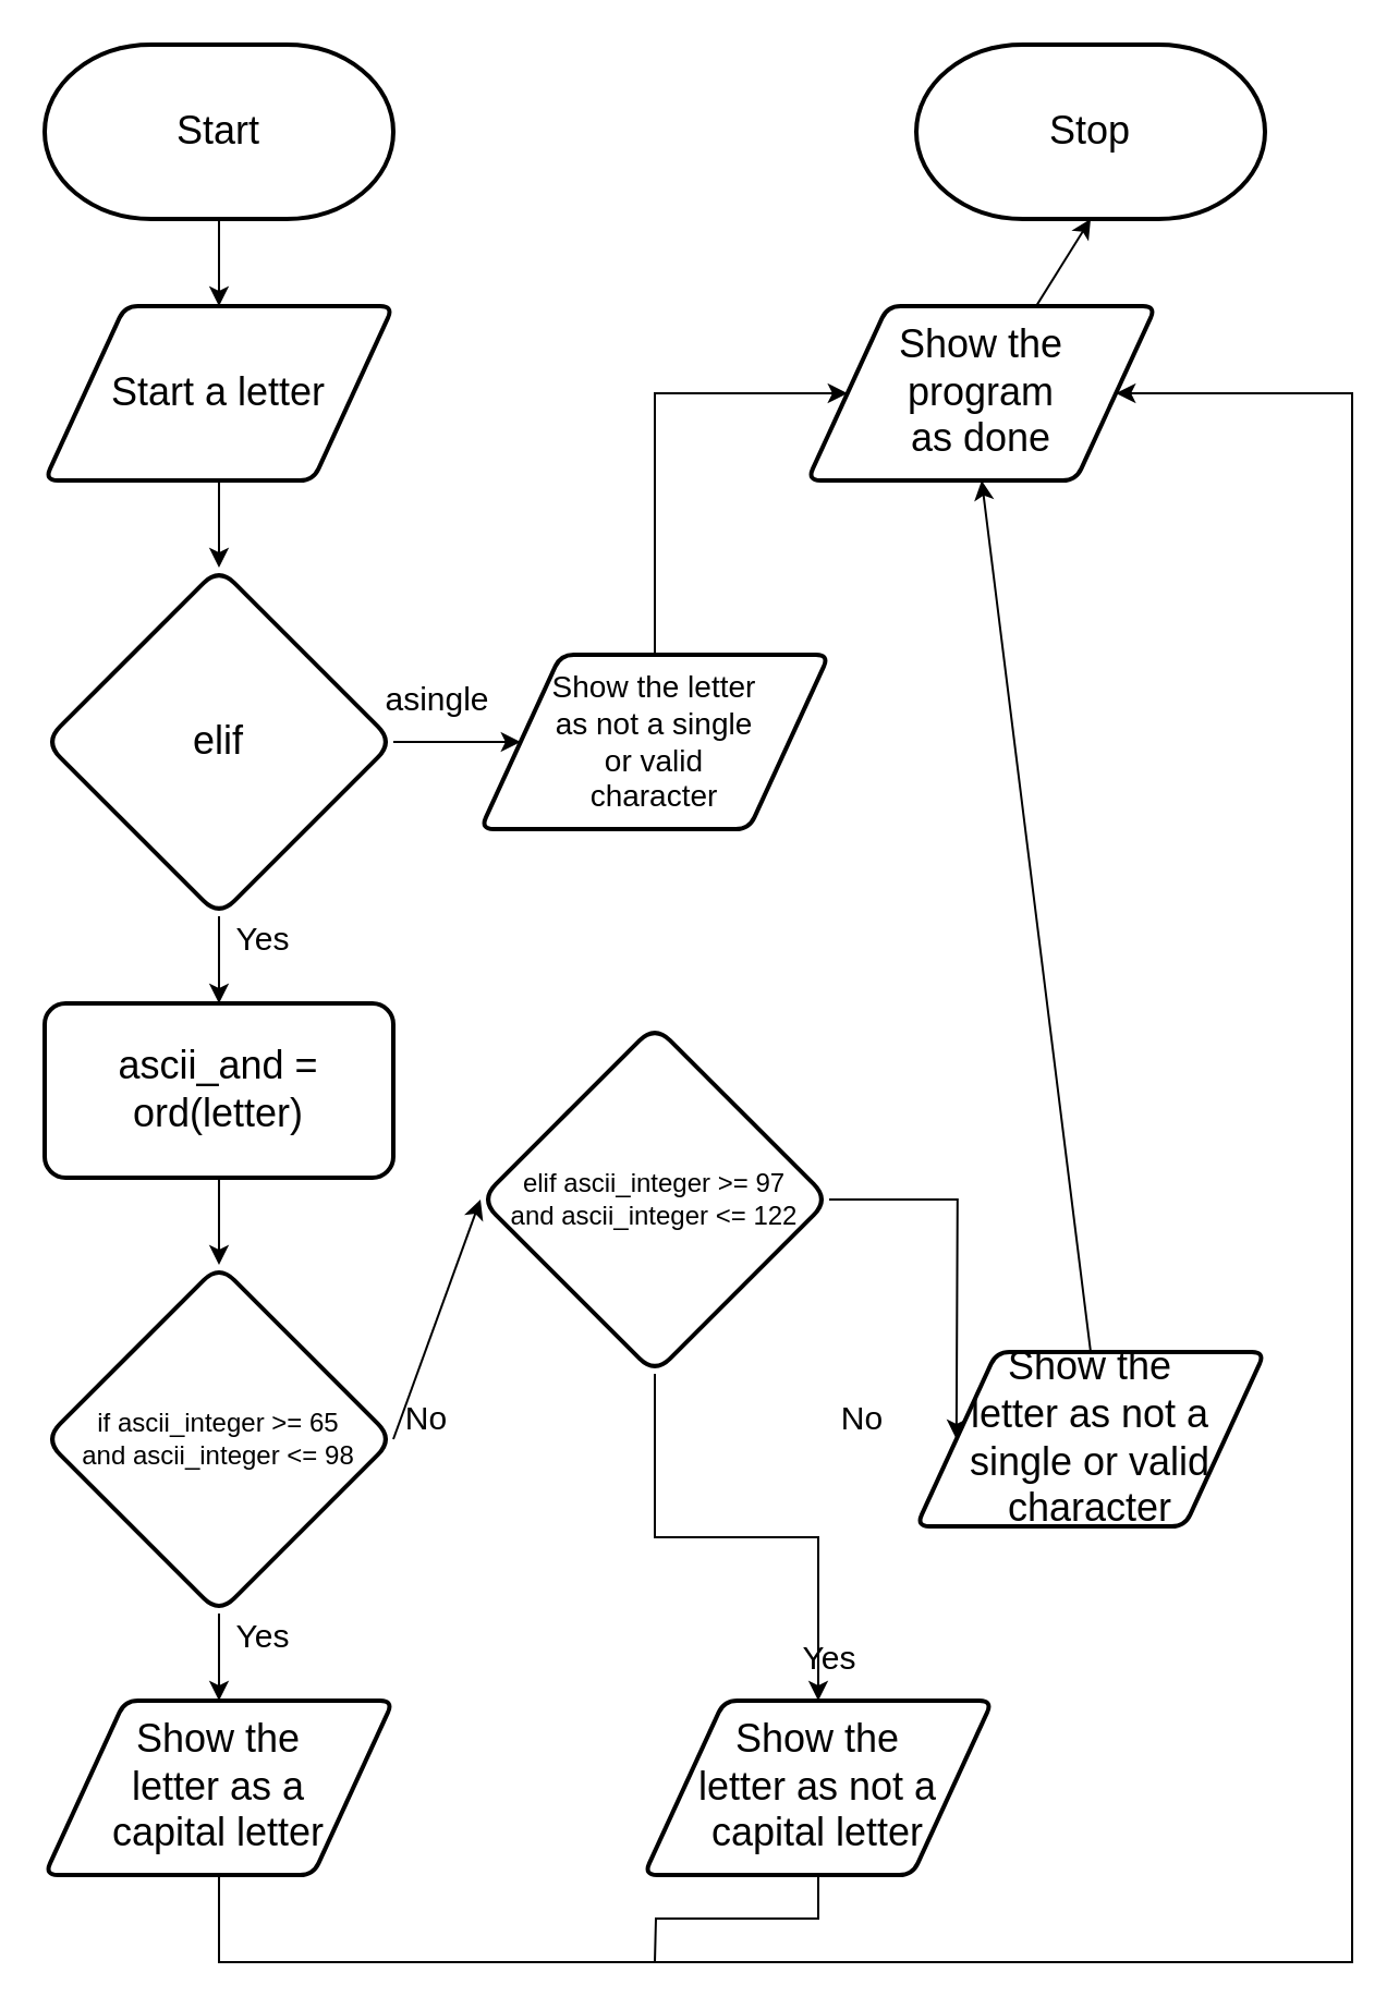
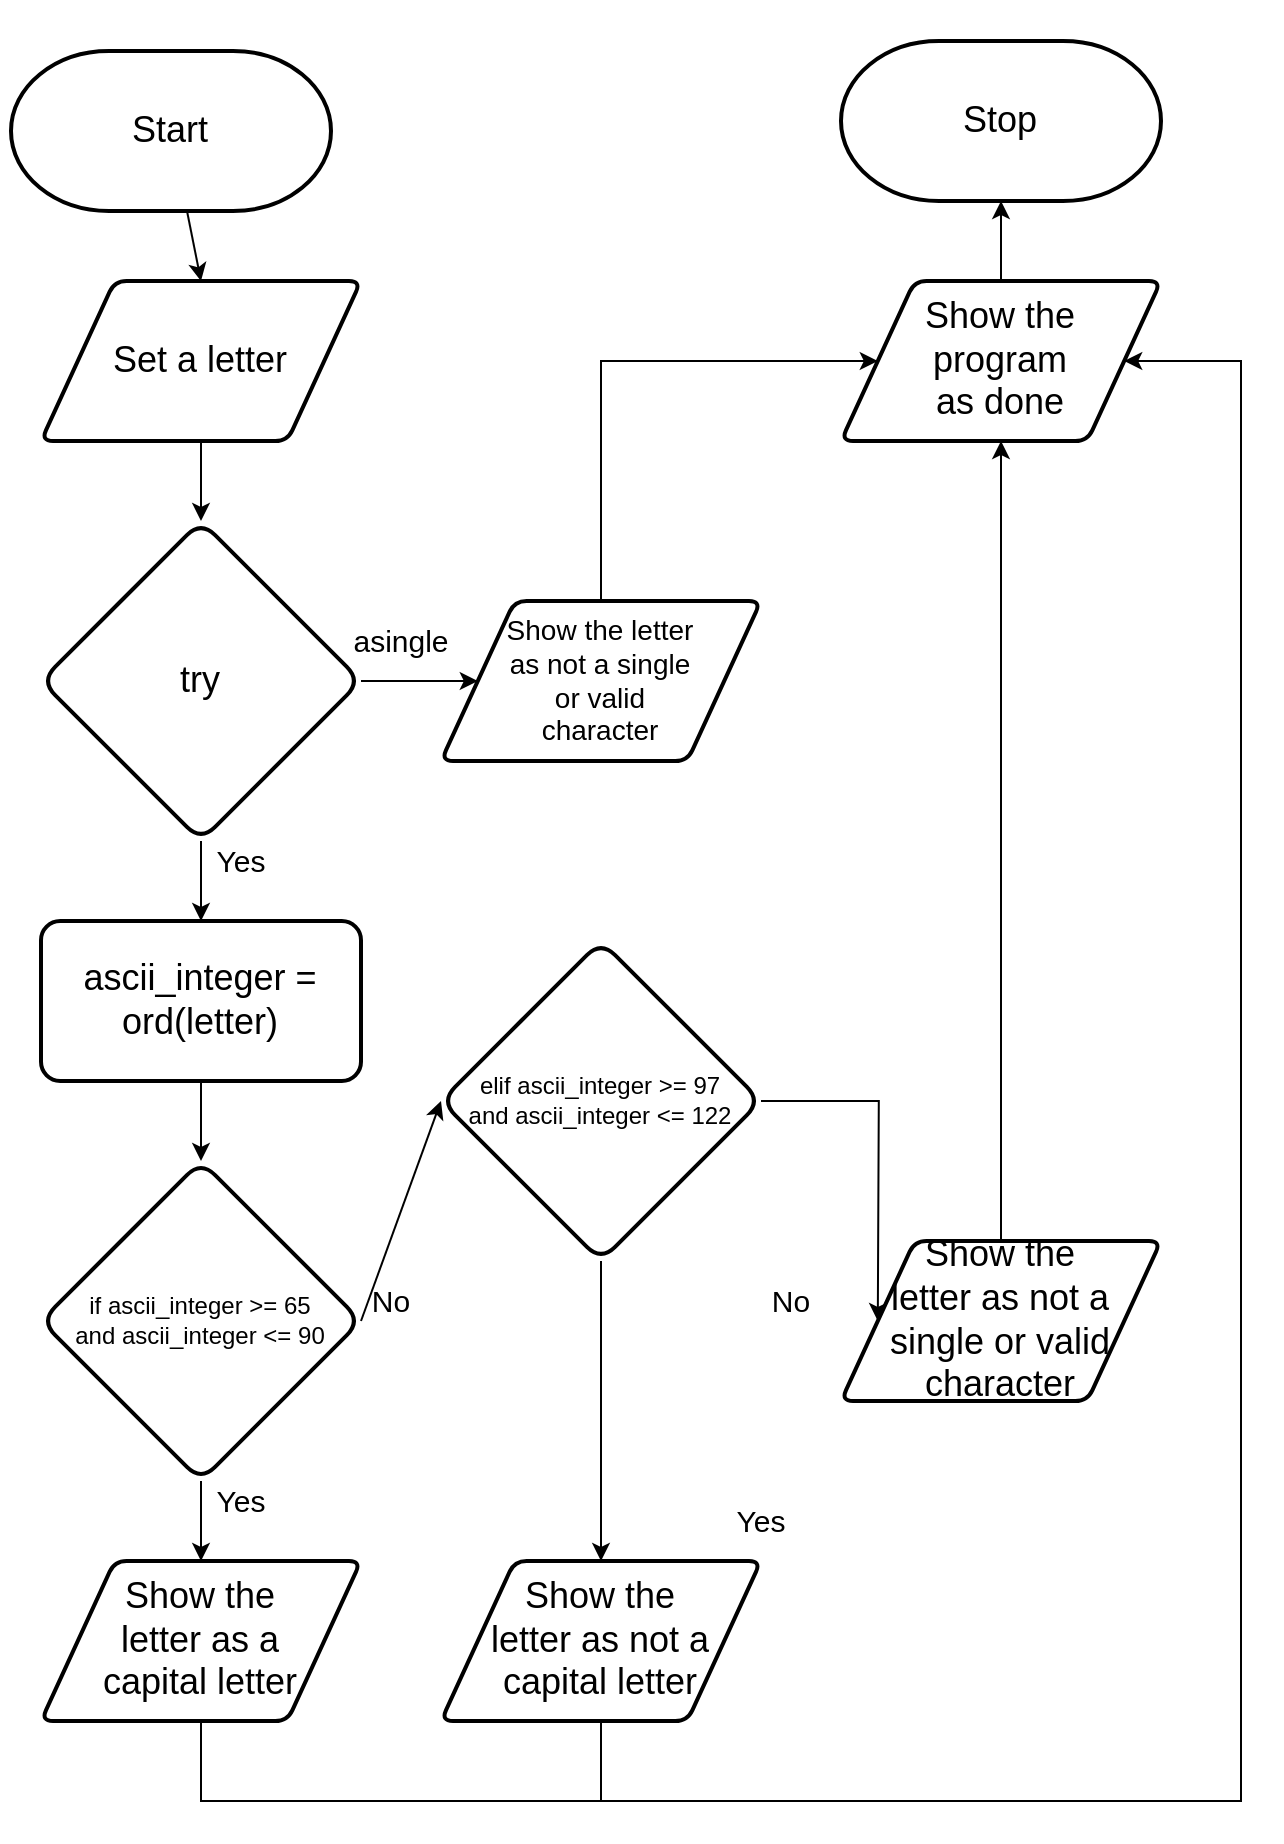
  <mxCell id="0" />
  <mxCell id="1" parent="0" />
  <mxCell id="2" style="edgeStyle=none;html=1;entryX=0.5;entryY=0;entryDx=0;entryDy=0;" parent="1" source="3" target="23" edge="1"><mxGeometry relative="1" as="geometry" /></mxCell>
- <mxCell id="3" value="&lt;font style=&quot;font-size: 18px&quot;&gt;Start&lt;/font&gt;" style="strokeWidth=2;html=1;shape=mxgraph.flowchart.terminator;whiteSpace=wrap;" parent="1" vertex="1"><mxGeometry width="160" height="80" as="geometry" x="20" y="20" /></mxCell>
+ <mxCell id="3" value="&lt;font style=&quot;font-size: 18px&quot;&gt;Start&lt;/font&gt;" style="strokeWidth=2;html=1;shape=mxgraph.flowchart.terminator;whiteSpace=wrap;" parent="1" vertex="1"><mxGeometry x="5" y="25" width="160" height="80" as="geometry" /></mxCell>
  <mxCell id="4" value="&lt;font style=&quot;font-size: 18px&quot;&gt;Stop&lt;/font&gt;" style="strokeWidth=2;html=1;shape=mxgraph.flowchart.terminator;whiteSpace=wrap;" parent="1" vertex="1"><mxGeometry x="420" width="160" height="80" as="geometry" y="20" /></mxCell>
  <mxCell id="5" style="edgeStyle=none;html=1;entryX=0.5;entryY=0;entryDx=0;entryDy=0;fontSize=18;" parent="1" edge="1"><mxGeometry relative="1" as="geometry"><mxPoint x="100" y="460" as="targetPoint" /><mxPoint x="100" y="420" as="sourcePoint" /></mxGeometry></mxCell>
  <mxCell id="6" style="edgeStyle=none;html=1;entryX=0.5;entryY=1;entryDx=0;entryDy=0;entryPerimeter=0;fontFamily=Helvetica;fontSize=15;fontColor=default;" parent="1" source="7" target="4" edge="1"><mxGeometry relative="1" as="geometry" /></mxCell>
- <mxCell id="7" value="Show the &lt;br&gt;program &lt;br&gt;as done" style="shape=parallelogram;html=1;strokeWidth=2;perimeter=parallelogramPerimeter;whiteSpace=wrap;rounded=1;arcSize=12;size=0.23;fontSize=18;" parent="1" vertex="1"><mxGeometry x="370" y="140" width="160" height="80" as="geometry" /></mxCell>
+ <mxCell id="7" value="Show the &lt;br&gt;program &lt;br&gt;as done" style="shape=parallelogram;html=1;strokeWidth=2;perimeter=parallelogramPerimeter;whiteSpace=wrap;rounded=1;arcSize=12;size=0.23;fontSize=18;" parent="1" vertex="1"><mxGeometry x="420" y="140" width="160" height="80" as="geometry" /></mxCell>
  <mxCell id="8" style="edgeStyle=none;html=1;entryX=0.5;entryY=0;entryDx=0;entryDy=0;fontSize=13;" parent="1" edge="1"><mxGeometry relative="1" as="geometry"><mxPoint x="100" y="220" as="sourcePoint" /><mxPoint x="100" y="260" as="targetPoint" /></mxGeometry></mxCell>
  <mxCell id="9" style="edgeStyle=none;rounded=0;html=1;entryX=0;entryY=0.5;entryDx=0;entryDy=0;fontFamily=Helvetica;fontSize=15;fontColor=default;strokeColor=default;" parent="1" target="26" edge="1"><mxGeometry relative="1" as="geometry"><mxPoint x="220" y="660" as="targetPoint" /><mxPoint x="180" y="660" as="sourcePoint" /></mxGeometry></mxCell>
  <mxCell id="10" value="&lt;font style=&quot;font-size: 15px&quot;&gt;Yes&lt;/font&gt;" style="text;html=1;align=center;verticalAlign=middle;resizable=0;points=[];autosize=1;strokeColor=none;fillColor=none;fontSize=8;fontFamily=Helvetica;fontColor=default;" parent="1" vertex="1"><mxGeometry x="100" y="740" width="40" height="20" as="geometry" /></mxCell>
  <mxCell id="11" value="No" style="text;html=1;align=center;verticalAlign=middle;resizable=0;points=[];autosize=1;strokeColor=none;fillColor=none;fontSize=15;fontFamily=Helvetica;fontColor=default;" parent="1" vertex="1"><mxGeometry x="180" y="640" width="30" height="20" as="geometry" /></mxCell>
  <mxCell id="12" style="edgeStyle=none;rounded=0;html=1;entryX=0.5;entryY=1;entryDx=0;entryDy=0;" parent="1" target="7" edge="1"><mxGeometry relative="1" as="geometry"><mxPoint x="540" y="340" as="targetPoint" /><mxPoint x="500" y="620" as="sourcePoint" /></mxGeometry></mxCell>
  <mxCell id="13" style="edgeStyle=none;html=1;" parent="1" source="14" edge="1"><mxGeometry relative="1" as="geometry"><mxPoint x="100" y="780" as="targetPoint" /></mxGeometry></mxCell>
- <mxCell id="14" value="&lt;font style=&quot;font-size: 12px;&quot;&gt;if ascii_integer &amp;gt;= 65&lt;br style=&quot;font-size: 12px;&quot;&gt;and ascii_integer &amp;lt;= 98&lt;br style=&quot;font-size: 12px;&quot;&gt;&lt;/font&gt;" style="rhombus;whiteSpace=wrap;html=1;rounded=1;fontFamily=Helvetica;fontSize=12;fontColor=default;strokeColor=default;strokeWidth=2;fillColor=default;" parent="1" vertex="1"><mxGeometry y="580" width="160" height="160" as="geometry" x="20" /></mxCell>
+ <mxCell id="14" value="&lt;font style=&quot;font-size: 12px;&quot;&gt;if ascii_integer &amp;gt;= 65&lt;br style=&quot;font-size: 12px;&quot;&gt;and ascii_integer &amp;lt;= 90&lt;br style=&quot;font-size: 12px;&quot;&gt;&lt;/font&gt;" style="rhombus;whiteSpace=wrap;html=1;rounded=1;fontFamily=Helvetica;fontSize=12;fontColor=default;strokeColor=default;strokeWidth=2;fillColor=default;" parent="1" vertex="1"><mxGeometry y="580" width="160" height="160" as="geometry" x="20" /></mxCell>
  <mxCell id="15" style="edgeStyle=none;html=1;entryX=0;entryY=0.5;entryDx=0;entryDy=0;fontSize=13;" parent="1" source="16" target="19" edge="1"><mxGeometry relative="1" as="geometry" /></mxCell>
- <mxCell id="16" value="&lt;font&gt;&lt;font style=&quot;font-size: 18px&quot;&gt;elif&lt;/font&gt;&lt;br&gt;&lt;/font&gt;" style="rhombus;whiteSpace=wrap;html=1;rounded=1;fontFamily=Helvetica;fontSize=11;fontColor=default;strokeColor=default;strokeWidth=2;fillColor=default;" parent="1" vertex="1"><mxGeometry y="260" width="160" height="160" as="geometry" x="20" /></mxCell>
+ <mxCell id="16" value="&lt;font&gt;&lt;font style=&quot;font-size: 18px&quot;&gt;try&lt;/font&gt;&lt;br&gt;&lt;/font&gt;" style="rhombus;whiteSpace=wrap;html=1;rounded=1;fontFamily=Helvetica;fontSize=11;fontColor=default;strokeColor=default;strokeWidth=2;fillColor=default;" parent="1" vertex="1"><mxGeometry y="260" width="160" height="160" as="geometry" x="20" /></mxCell>
  <mxCell id="17" value="&lt;font style=&quot;font-size: 15px&quot;&gt;Yes&lt;/font&gt;" style="text;html=1;align=center;verticalAlign=middle;resizable=0;points=[];autosize=1;strokeColor=none;fillColor=none;fontSize=8;fontFamily=Helvetica;fontColor=default;" parent="1" vertex="1"><mxGeometry x="100" y="420" width="40" height="20" as="geometry" /></mxCell>
  <mxCell id="18" style="edgeStyle=none;html=1;entryX=0;entryY=0.5;entryDx=0;entryDy=0;fontSize=13;rounded=0;" parent="1" source="19" target="7" edge="1"><mxGeometry relative="1" as="geometry"><Array as="points"><mxPoint x="300" y="180" /></Array></mxGeometry></mxCell>
  <mxCell id="19" value="Show the letter&lt;br&gt;as not a single&lt;br&gt;or valid&lt;br&gt;character" style="shape=parallelogram;html=1;strokeWidth=2;perimeter=parallelogramPerimeter;whiteSpace=wrap;rounded=1;arcSize=12;size=0.23;fontSize=14;" parent="1" vertex="1"><mxGeometry x="220" y="300" width="160" height="80" as="geometry" /></mxCell>
  <mxCell id="20" value="&lt;font style=&quot;font-size: 15px&quot;&gt;asingle&lt;/font&gt;" style="text;html=1;align=center;verticalAlign=middle;resizable=0;points=[];autosize=1;strokeColor=none;fillColor=none;fontSize=8;fontFamily=Helvetica;fontColor=default;" parent="1" vertex="1"><mxGeometry x="160" y="310" width="80" height="20" as="geometry" /></mxCell>
  <mxCell id="21" style="edgeStyle=none;html=1;" parent="1" source="22" target="14" edge="1"><mxGeometry relative="1" as="geometry" /></mxCell>
- <mxCell id="22" value="ascii_and = ord(letter)" style="whiteSpace=wrap;html=1;fontSize=18;strokeWidth=2;rounded=1;arcSize=12;" parent="1" vertex="1"><mxGeometry y="460" width="160" height="80" as="geometry" x="20" /></mxCell>
- <mxCell id="23" value="Start a letter" style="shape=parallelogram;html=1;strokeWidth=2;perimeter=parallelogramPerimeter;whiteSpace=wrap;rounded=1;arcSize=12;size=0.23;fontSize=18;" parent="1" vertex="1"><mxGeometry y="140" width="160" height="80" as="geometry" x="20" /></mxCell>
+ <mxCell id="22" value="ascii_integer = ord(letter)" style="whiteSpace=wrap;html=1;fontSize=18;strokeWidth=2;rounded=1;arcSize=12;" parent="1" vertex="1"><mxGeometry y="460" width="160" height="80" as="geometry" x="20" /></mxCell>
+ <mxCell id="23" value="Set a letter" style="shape=parallelogram;html=1;strokeWidth=2;perimeter=parallelogramPerimeter;whiteSpace=wrap;rounded=1;arcSize=12;size=0.23;fontSize=18;" parent="1" vertex="1"><mxGeometry y="140" width="160" height="80" as="geometry" x="20" /></mxCell>
  <mxCell id="24" style="edgeStyle=orthogonalEdgeStyle;rounded=0;html=1;entryX=0;entryY=0.5;entryDx=0;entryDy=0;" parent="1" source="26" edge="1"><mxGeometry relative="1" as="geometry"><mxPoint x="438.4" y="660" as="targetPoint" /></mxGeometry></mxCell>
  <mxCell id="25" style="edgeStyle=orthogonalEdgeStyle;rounded=0;html=1;" parent="1" source="26" target="30" edge="1"><mxGeometry relative="1" as="geometry" /></mxCell>
  <mxCell id="26" value="&lt;font style=&quot;font-size: 12px&quot;&gt;&lt;span style=&quot;font-size: 12px&quot;&gt;elif&amp;nbsp;&lt;/span&gt;ascii_integer &amp;gt;= 97&lt;br&gt;and ascii_integer &amp;lt;= 122&lt;br style=&quot;font-size: 12px&quot;&gt;&lt;/font&gt;" style="rhombus;whiteSpace=wrap;html=1;rounded=1;fontFamily=Helvetica;fontSize=12;fontColor=default;strokeColor=default;strokeWidth=2;fillColor=default;" parent="1" vertex="1"><mxGeometry x="220" y="470" width="160" height="160" as="geometry" /></mxCell>
  <mxCell id="27" value="&lt;font style=&quot;font-size: 15px&quot;&gt;Yes&lt;/font&gt;" style="text;html=1;align=center;verticalAlign=middle;resizable=0;points=[];autosize=1;strokeColor=none;fillColor=none;fontSize=8;fontFamily=Helvetica;fontColor=default;" parent="1" vertex="1"><mxGeometry x="360" y="750" width="40" height="20" as="geometry" /></mxCell>
  <mxCell id="28" value="No" style="text;html=1;align=center;verticalAlign=middle;resizable=0;points=[];autosize=1;strokeColor=none;fillColor=none;fontSize=15;fontFamily=Helvetica;fontColor=default;" parent="1" vertex="1"><mxGeometry x="380" y="640" width="30" height="20" as="geometry" /></mxCell>
  <mxCell id="29" style="edgeStyle=orthogonalEdgeStyle;rounded=0;html=1;fontSize=12;endArrow=none;endFill=0;" edge="1" parent="1" source="30"><mxGeometry relative="1" as="geometry"><mxPoint x="300" y="900" as="targetPoint" /></mxGeometry></mxCell>
- <mxCell id="30" value="&lt;span style=&quot;font-size: 18px&quot;&gt;Show the&lt;/span&gt;&lt;br style=&quot;font-size: 18px&quot;&gt;&lt;span style=&quot;font-size: 18px&quot;&gt;letter&amp;nbsp;&lt;/span&gt;&lt;span style=&quot;font-size: 18px&quot;&gt;as not a&lt;/span&gt;&lt;br style=&quot;font-size: 18px&quot;&gt;&lt;span style=&quot;font-size: 18px&quot;&gt;capital letter&lt;/span&gt;" style="shape=parallelogram;html=1;strokeWidth=2;perimeter=parallelogramPerimeter;whiteSpace=wrap;rounded=1;arcSize=12;size=0.23;fontSize=14;" parent="1" vertex="1"><mxGeometry x="295" y="780" width="160" height="80" as="geometry" /></mxCell>
+ <mxCell id="30" value="&lt;span style=&quot;font-size: 18px&quot;&gt;Show the&lt;/span&gt;&lt;br style=&quot;font-size: 18px&quot;&gt;&lt;span style=&quot;font-size: 18px&quot;&gt;letter&amp;nbsp;&lt;/span&gt;&lt;span style=&quot;font-size: 18px&quot;&gt;as not a&lt;/span&gt;&lt;br style=&quot;font-size: 18px&quot;&gt;&lt;span style=&quot;font-size: 18px&quot;&gt;capital letter&lt;/span&gt;" style="shape=parallelogram;html=1;strokeWidth=2;perimeter=parallelogramPerimeter;whiteSpace=wrap;rounded=1;arcSize=12;size=0.23;fontSize=14;" parent="1" vertex="1"><mxGeometry x="220" y="780" width="160" height="80" as="geometry" /></mxCell>
  <mxCell id="31" style="edgeStyle=orthogonalEdgeStyle;html=1;entryX=1;entryY=0.5;entryDx=0;entryDy=0;fontSize=12;rounded=0;" edge="1" parent="1" source="32" target="7"><mxGeometry relative="1" as="geometry"><Array as="points"><mxPoint x="100" y="900" /><mxPoint x="620" y="900" /><mxPoint x="620" y="180" /></Array></mxGeometry></mxCell>
  <mxCell id="32" value="&lt;span style=&quot;font-size: 18px&quot;&gt;Show the&lt;br&gt;letter as a&lt;br&gt;capital letter&lt;/span&gt;" style="shape=parallelogram;html=1;strokeWidth=2;perimeter=parallelogramPerimeter;whiteSpace=wrap;rounded=1;arcSize=12;size=0.23;fontSize=14;" vertex="1" parent="1"><mxGeometry y="780" width="160" height="80" as="geometry" x="20" /></mxCell>
  <mxCell id="33" value="&lt;span style=&quot;font-size: 18px&quot;&gt;Show the&lt;/span&gt;&lt;br style=&quot;font-size: 18px&quot;&gt;&lt;span style=&quot;font-size: 18px&quot;&gt;letter&amp;nbsp;&lt;/span&gt;&lt;span style=&quot;font-size: 18px&quot;&gt;as not a&lt;/span&gt;&lt;br style=&quot;font-size: 18px&quot;&gt;&lt;span style=&quot;font-size: 18px&quot;&gt;single or valid character&lt;/span&gt;" style="shape=parallelogram;html=1;strokeWidth=2;perimeter=parallelogramPerimeter;whiteSpace=wrap;rounded=1;arcSize=12;size=0.23;fontSize=14;" vertex="1" parent="1"><mxGeometry x="420" y="620" width="160" height="80" as="geometry" /></mxCell>
